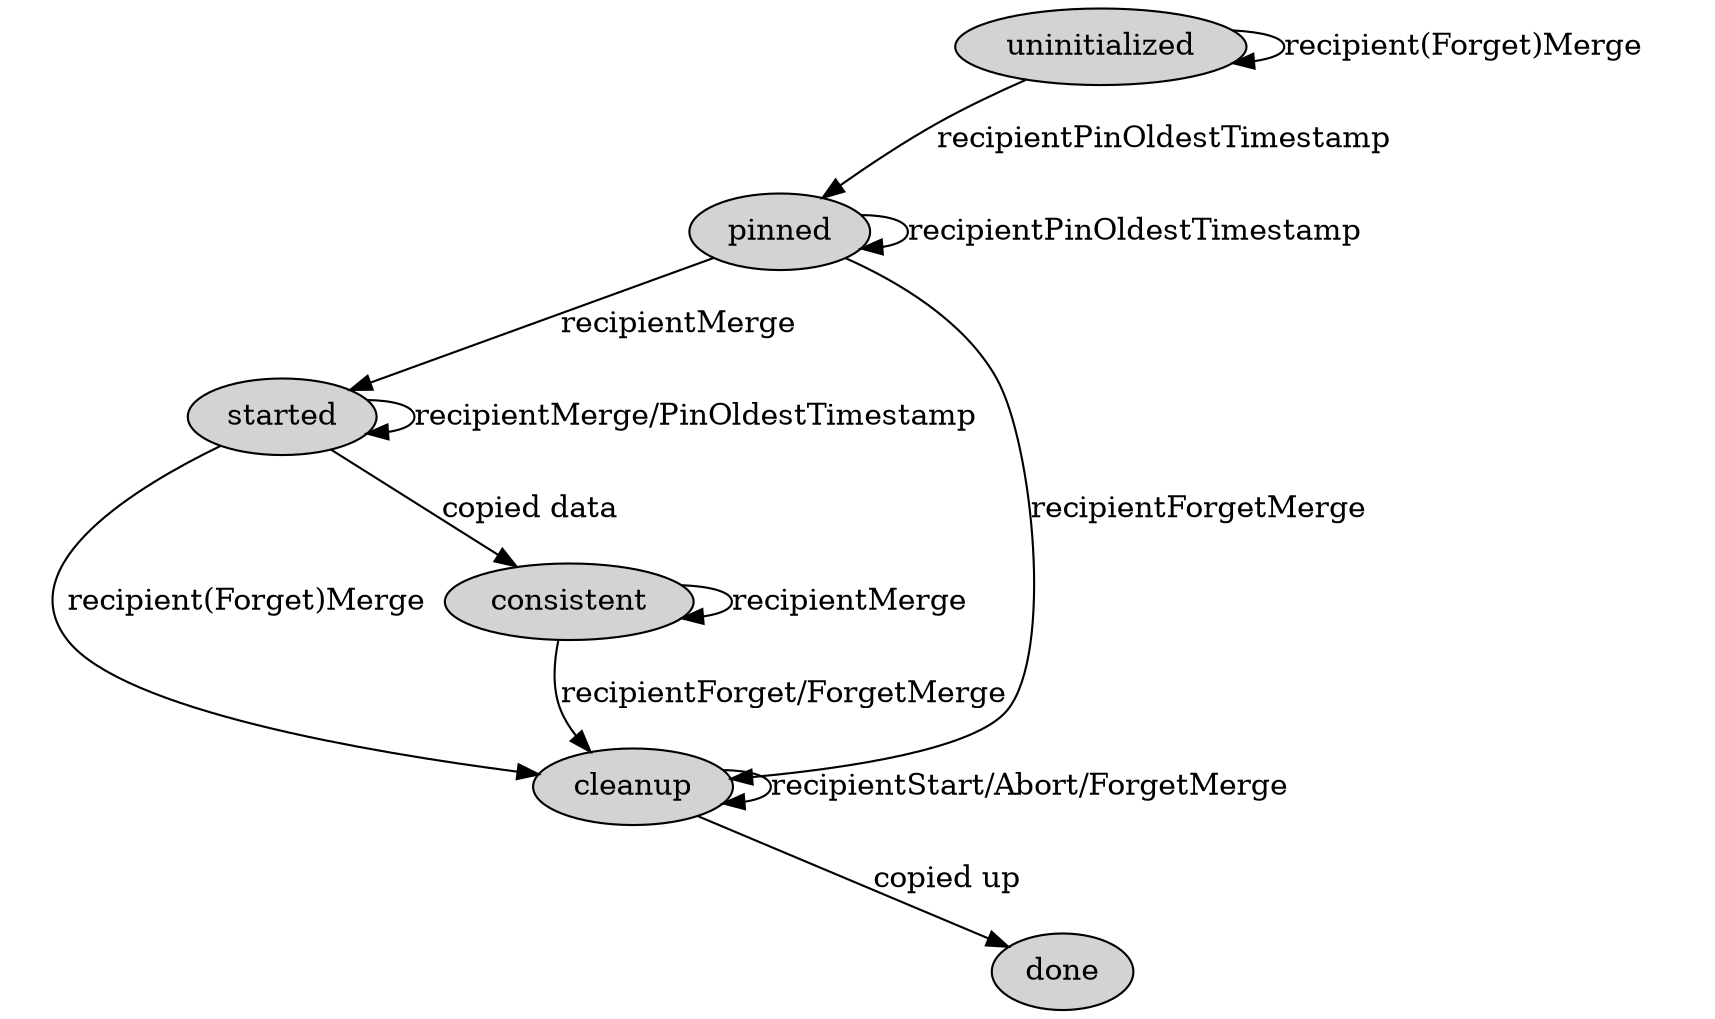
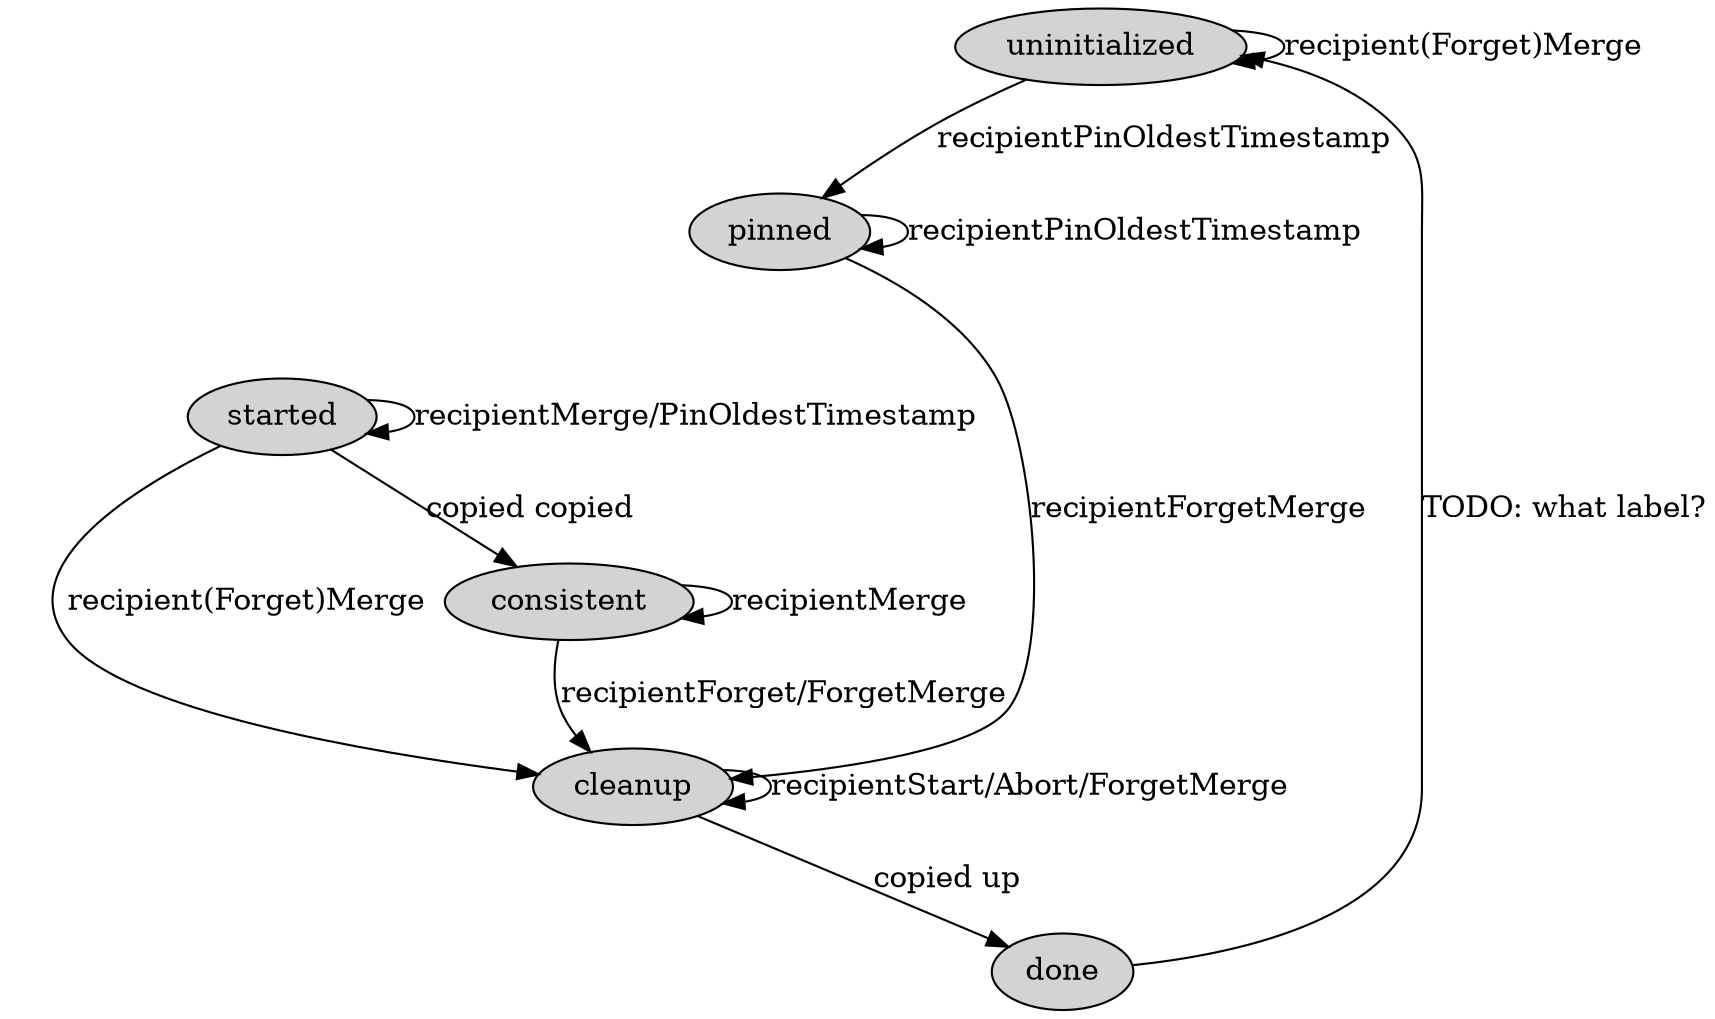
  digraph {
    node [style=filled]
    n1 [label=uninitialized]
    n2 [label=pinned]
    n3 [label=started]
    n4 [label=cleanup]
    n5 [label=consistent]
    n6 [label=done]
    n1 -> n1 [label="recipient(Forget)Merge"]
    n1 -> n2 [label=recipientPinOldestTimestamp]
    n2 -> n2 [label=recipientPinOldestTimestamp]
-   n2 -> n3 [label=recipientMerge]
    n2 -> n4 [label=recipientForgetMerge]
    n3 -> n3 [label="recipientMerge/PinOldestTimestamp"]
    n3 -> n4 [label="recipient(Forget)Merge"]
-   n3 -> n5 [label="copied data"]
+   n3 -> n5 [label="copied copied"]
    n4 -> n4 [label="recipientStart/Abort/ForgetMerge"]
    n4 -> n6 [label="copied up"]
    n5 -> n4 [label="recipientForget/ForgetMerge"]
    n5 -> n5 [label=recipientMerge]
+   n6 -> n1 [label="TODO: what label?"]
  }
